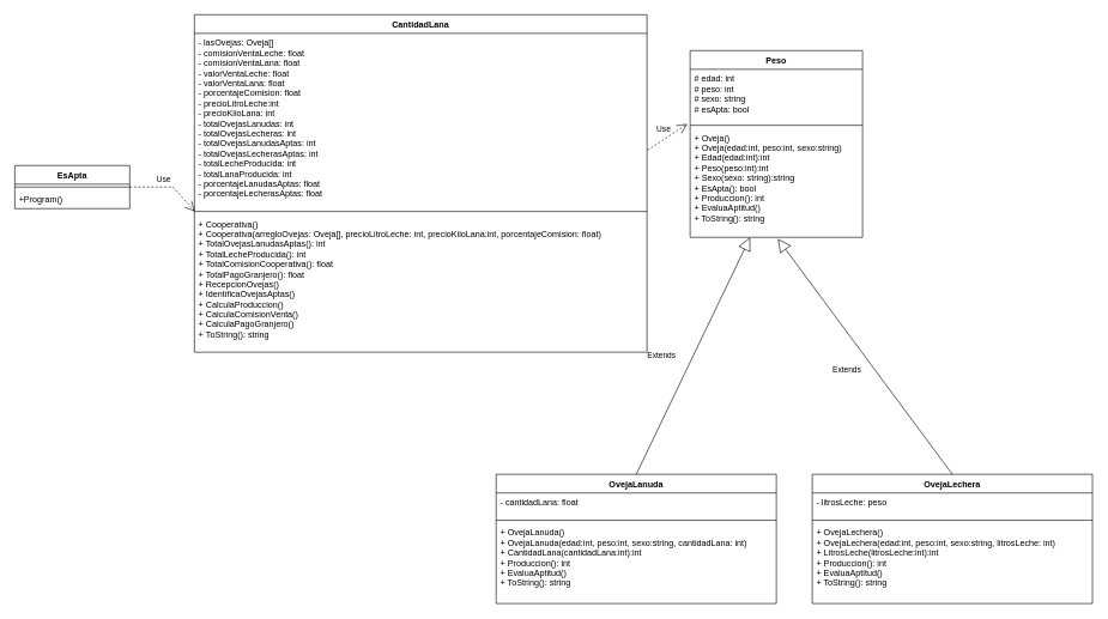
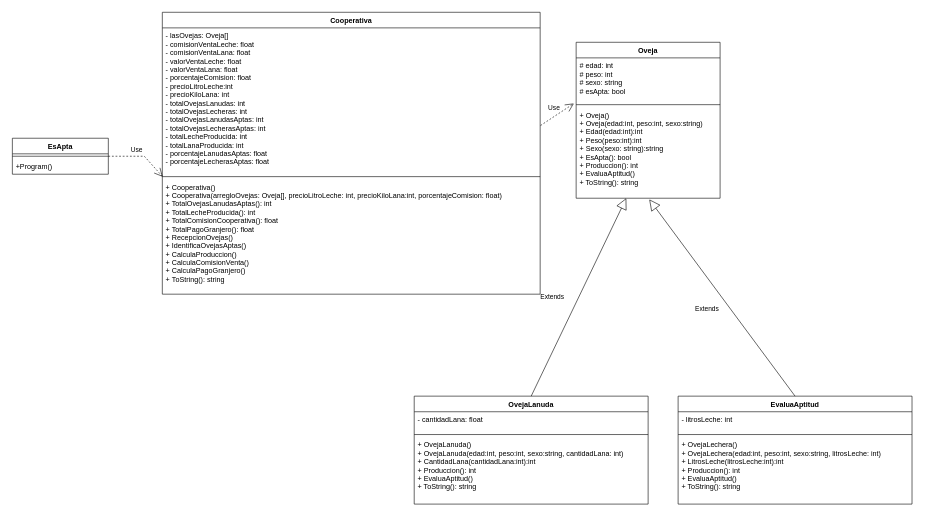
  <mxCell id="0" />
  <mxCell id="1" parent="0" />
- <mxCell id="2" value="Peso" style="swimlane;fontStyle=1;align=center;verticalAlign=top;childLayout=stackLayout;horizontal=1;startSize=26;horizontalStack=0;resizeParent=1;resizeParentMax=0;resizeLast=0;collapsible=1;marginBottom=0;" parent="1" vertex="1"><mxGeometry x="960" y="70" width="240" height="260" as="geometry" /></mxCell>
+ <mxCell id="2" value="Oveja" style="swimlane;fontStyle=1;align=center;verticalAlign=top;childLayout=stackLayout;horizontal=1;startSize=26;horizontalStack=0;resizeParent=1;resizeParentMax=0;resizeLast=0;collapsible=1;marginBottom=0;" parent="1" vertex="1"><mxGeometry x="960" y="70" width="240" height="260" as="geometry" /></mxCell>
  <mxCell id="3" value="# edad: int&#10;# peso: int&#10;# sexo: string&#10;# esApta: bool" style="text;strokeColor=none;fillColor=none;align=left;verticalAlign=top;spacingLeft=4;spacingRight=4;overflow=hidden;rotatable=0;points=[[0,0.5],[1,0.5]];portConstraint=eastwest;" parent="2" vertex="1"><mxGeometry y="26" width="240" height="74" as="geometry" /></mxCell>
  <mxCell id="4" value="" style="line;strokeWidth=1;fillColor=none;align=left;verticalAlign=middle;spacingTop=-1;spacingLeft=3;spacingRight=3;rotatable=0;labelPosition=right;points=[];portConstraint=eastwest;" parent="2" vertex="1"><mxGeometry y="100" width="240" height="8" as="geometry" /></mxCell>
  <mxCell id="5" value="+ Oveja()&#10;+ Oveja(edad:int, peso:int, sexo:string)&#10;+ Edad(edad:int):int&#10;+ Peso(peso:int):int&#10;+ Sexo(sexo: string):string&#10;+ EsApta(): bool&#10;+ Produccion(): int&#10;+ EvaluaAptitud()&#10;+ ToString(): string" style="text;strokeColor=none;fillColor=none;align=left;verticalAlign=top;spacingLeft=4;spacingRight=4;overflow=hidden;rotatable=0;points=[[0,0.5],[1,0.5]];portConstraint=eastwest;" parent="2" vertex="1"><mxGeometry y="108" width="240" height="152" as="geometry" /></mxCell>
- <mxCell id="6" value="OvejaLechera" style="swimlane;fontStyle=1;align=center;verticalAlign=top;childLayout=stackLayout;horizontal=1;startSize=26;horizontalStack=0;resizeParent=1;resizeParentMax=0;resizeLast=0;collapsible=1;marginBottom=0;" parent="1" vertex="1"><mxGeometry x="1130" y="660" width="390" height="180" as="geometry" /></mxCell>
- <mxCell id="7" value="- litrosLeche: peso" style="text;strokeColor=none;fillColor=none;align=left;verticalAlign=top;spacingLeft=4;spacingRight=4;overflow=hidden;rotatable=0;points=[[0,0.5],[1,0.5]];portConstraint=eastwest;" parent="6" vertex="1"><mxGeometry y="26" width="390" height="34" as="geometry" /></mxCell>
+ <mxCell id="6" value="EvaluaAptitud" style="swimlane;fontStyle=1;align=center;verticalAlign=top;childLayout=stackLayout;horizontal=1;startSize=26;horizontalStack=0;resizeParent=1;resizeParentMax=0;resizeLast=0;collapsible=1;marginBottom=0;" parent="1" vertex="1"><mxGeometry x="1130" y="660" width="390" height="180" as="geometry" /></mxCell>
+ <mxCell id="7" value="- litrosLeche: int" style="text;strokeColor=none;fillColor=none;align=left;verticalAlign=top;spacingLeft=4;spacingRight=4;overflow=hidden;rotatable=0;points=[[0,0.5],[1,0.5]];portConstraint=eastwest;" parent="6" vertex="1"><mxGeometry y="26" width="390" height="34" as="geometry" /></mxCell>
  <mxCell id="8" value="" style="line;strokeWidth=1;fillColor=none;align=left;verticalAlign=middle;spacingTop=-1;spacingLeft=3;spacingRight=3;rotatable=0;labelPosition=right;points=[];portConstraint=eastwest;" parent="6" vertex="1"><mxGeometry y="60" width="390" height="8" as="geometry" /></mxCell>
  <mxCell id="9" value="+ OvejaLechera()&#10;+ OvejaLechera(edad:int, peso:int, sexo:string, litrosLeche: int)&#10;+ LitrosLeche(litrosLeche:int):int&#10;+ Produccion(): int&#10;+ EvaluaAptitud()&#10;+ ToString(): string" style="text;strokeColor=none;fillColor=none;align=left;verticalAlign=top;spacingLeft=4;spacingRight=4;overflow=hidden;rotatable=0;points=[[0,0.5],[1,0.5]];portConstraint=eastwest;" parent="6" vertex="1"><mxGeometry y="68" width="390" height="112" as="geometry" /></mxCell>
  <mxCell id="10" value="Extends" style="endArrow=block;endSize=16;endFill=0;html=1;rounded=0;entryX=0.508;entryY=1.013;entryDx=0;entryDy=0;entryPerimeter=0;exitX=0.5;exitY=0;exitDx=0;exitDy=0;" parent="1" source="6" target="5" edge="1"><mxGeometry x="0.006" y="31" width="160" relative="1" as="geometry"><mxPoint x="710" y="560" as="sourcePoint" /><mxPoint x="870" y="560" as="targetPoint" /><mxPoint as="offset" /></mxGeometry></mxCell>
  <mxCell id="11" value="OvejaLanuda" style="swimlane;fontStyle=1;align=center;verticalAlign=top;childLayout=stackLayout;horizontal=1;startSize=26;horizontalStack=0;resizeParent=1;resizeParentMax=0;resizeLast=0;collapsible=1;marginBottom=0;" parent="1" vertex="1"><mxGeometry x="690" y="660" width="390" height="180" as="geometry" /></mxCell>
  <mxCell id="12" value="- cantidadLana: float" style="text;strokeColor=none;fillColor=none;align=left;verticalAlign=top;spacingLeft=4;spacingRight=4;overflow=hidden;rotatable=0;points=[[0,0.5],[1,0.5]];portConstraint=eastwest;" parent="11" vertex="1"><mxGeometry y="26" width="390" height="34" as="geometry" /></mxCell>
  <mxCell id="13" value="" style="line;strokeWidth=1;fillColor=none;align=left;verticalAlign=middle;spacingTop=-1;spacingLeft=3;spacingRight=3;rotatable=0;labelPosition=right;points=[];portConstraint=eastwest;" parent="11" vertex="1"><mxGeometry y="60" width="390" height="8" as="geometry" /></mxCell>
  <mxCell id="14" value="+ OvejaLanuda()&#10;+ OvejaLanuda(edad:int, peso:int, sexo:string, cantidadLana: int)&#10;+ CantidadLana(cantidadLana:int):int&#10;+ Produccion(): int&#10;+ EvaluaAptitud()&#10;+ ToString(): string" style="text;strokeColor=none;fillColor=none;align=left;verticalAlign=top;spacingLeft=4;spacingRight=4;overflow=hidden;rotatable=0;points=[[0,0.5],[1,0.5]];portConstraint=eastwest;" parent="11" vertex="1"><mxGeometry y="68" width="390" height="112" as="geometry" /></mxCell>
  <mxCell id="15" value="Extends" style="endArrow=block;endSize=16;endFill=0;html=1;rounded=0;exitX=0.5;exitY=0;exitDx=0;exitDy=0;" parent="1" source="11" target="5" edge="1"><mxGeometry x="-0.101" y="40" width="160" relative="1" as="geometry"><mxPoint x="380" as="sourcePoint" y="430" /><mxPoint x="710" y="440" as="targetPoint" /><mxPoint as="offset" /></mxGeometry></mxCell>
- <mxCell id="16" value="CantidadLana" style="swimlane;fontStyle=1;align=center;verticalAlign=top;childLayout=stackLayout;horizontal=1;startSize=26;horizontalStack=0;resizeParent=1;resizeParentMax=0;resizeLast=0;collapsible=1;marginBottom=0;" parent="1" vertex="1"><mxGeometry x="270" y="20" width="630" height="470" as="geometry" /></mxCell>
+ <mxCell id="16" value="Cooperativa" style="swimlane;fontStyle=1;align=center;verticalAlign=top;childLayout=stackLayout;horizontal=1;startSize=26;horizontalStack=0;resizeParent=1;resizeParentMax=0;resizeLast=0;collapsible=1;marginBottom=0;" parent="1" vertex="1"><mxGeometry x="270" y="20" width="630" height="470" as="geometry" /></mxCell>
  <mxCell id="17" value="- lasOvejas: Oveja[]&#10;- comisionVentaLeche: float&#10;- comisionVentaLana: float&#10;- valorVentaLeche: float&#10;- valorVentaLana: float&#10;- porcentajeComision: float&#10;- precioLitroLeche:int&#10;- precioKiloLana: int&#10;- totalOvejasLanudas: int&#10;- totalOvejasLecheras: int&#10;- totalOvejasLanudasAptas: int&#10;- totalOvejasLecherasAptas: int&#10;- totalLecheProducida: int&#10;- totalLanaProducida: int&#10;- porcentajeLanudasAptas: float&#10;- porcentajeLecherasAptas: float" style="text;strokeColor=none;fillColor=none;align=left;verticalAlign=top;spacingLeft=4;spacingRight=4;overflow=hidden;rotatable=0;points=[[0,0.5],[1,0.5]];portConstraint=eastwest;" parent="16" vertex="1"><mxGeometry y="26" width="630" height="244" as="geometry" /></mxCell>
  <mxCell id="18" value="" style="line;strokeWidth=1;fillColor=none;align=left;verticalAlign=middle;spacingTop=-1;spacingLeft=3;spacingRight=3;rotatable=0;labelPosition=right;points=[];portConstraint=eastwest;" parent="16" vertex="1"><mxGeometry y="270" width="630" height="8" as="geometry" /></mxCell>
  <mxCell id="19" value="+ Cooperativa()&#10;+ Cooperativa(arregloOvejas: Oveja[], precioLitroLeche: int, precioKiloLana:int, porcentajeComision: float)&#10;+ TotalOvejasLanudasAptas(): int&#10;+ TotalLecheProducida(): int&#10;+ TotalComisionCooperativa(): float&#10;+ TotalPagoGranjero(): float&#10;+ RecepcionOvejas()&#10;+ IdentificaOvejasAptas()&#10;+ CalculaProduccion()&#10;+ CalculaComisionVenta()&#10;+ CalculaPagoGranjero()&#10;+ ToString(): string" style="text;strokeColor=none;fillColor=none;align=left;verticalAlign=top;spacingLeft=4;spacingRight=4;overflow=hidden;rotatable=0;points=[[0,0.5],[1,0.5]];portConstraint=eastwest;" parent="16" vertex="1"><mxGeometry y="278" width="630" height="192" as="geometry" /></mxCell>
  <mxCell id="20" value="EsApta" style="swimlane;fontStyle=1;align=center;verticalAlign=top;childLayout=stackLayout;horizontal=1;startSize=26;horizontalStack=0;resizeParent=1;resizeParentMax=0;resizeLast=0;collapsible=1;marginBottom=0;" parent="1" vertex="1"><mxGeometry x="20" y="230" width="160" height="60" as="geometry" /></mxCell>
  <mxCell id="21" value="" style="line;strokeWidth=1;fillColor=none;align=left;verticalAlign=middle;spacingTop=-1;spacingLeft=3;spacingRight=3;rotatable=0;labelPosition=right;points=[];portConstraint=eastwest;" parent="20" vertex="1"><mxGeometry y="26" width="160" height="8" as="geometry" /></mxCell>
  <mxCell id="22" value="+Program()" style="text;strokeColor=none;fillColor=none;align=left;verticalAlign=top;spacingLeft=4;spacingRight=4;overflow=hidden;rotatable=0;points=[[0,0.5],[1,0.5]];portConstraint=eastwest;" parent="20" vertex="1"><mxGeometry y="34" width="160" height="26" as="geometry" /></mxCell>
  <mxCell id="23" value="Use" style="endArrow=open;endSize=12;dashed=1;html=1;rounded=0;entryX=0.001;entryY=-0.02;entryDx=0;entryDy=0;entryPerimeter=0;exitX=1;exitY=0.5;exitDx=0;exitDy=0;" parent="1" source="20" target="19" edge="1"><mxGeometry x="-0.121" y="10" width="160" relative="1" as="geometry"><mxPoint x="90" y="160" as="sourcePoint" /><mxPoint x="250" y="160" as="targetPoint" /><Array as="points"><mxPoint x="240" y="260" /></Array><mxPoint as="offset" /></mxGeometry></mxCell>
  <mxCell id="24" value="Use" style="endArrow=open;endSize=12;dashed=1;html=1;rounded=0;entryX=-0.016;entryY=1.028;entryDx=0;entryDy=0;entryPerimeter=0;exitX=1.001;exitY=0.667;exitDx=0;exitDy=0;exitPerimeter=0;" parent="1" source="17" target="3" edge="1"><mxGeometry x="0.046" y="12" width="160" relative="1" as="geometry"><mxPoint x="590" y="-40" as="sourcePoint" /><mxPoint x="750" y="-40" as="targetPoint" /><mxPoint as="offset" /></mxGeometry></mxCell>
